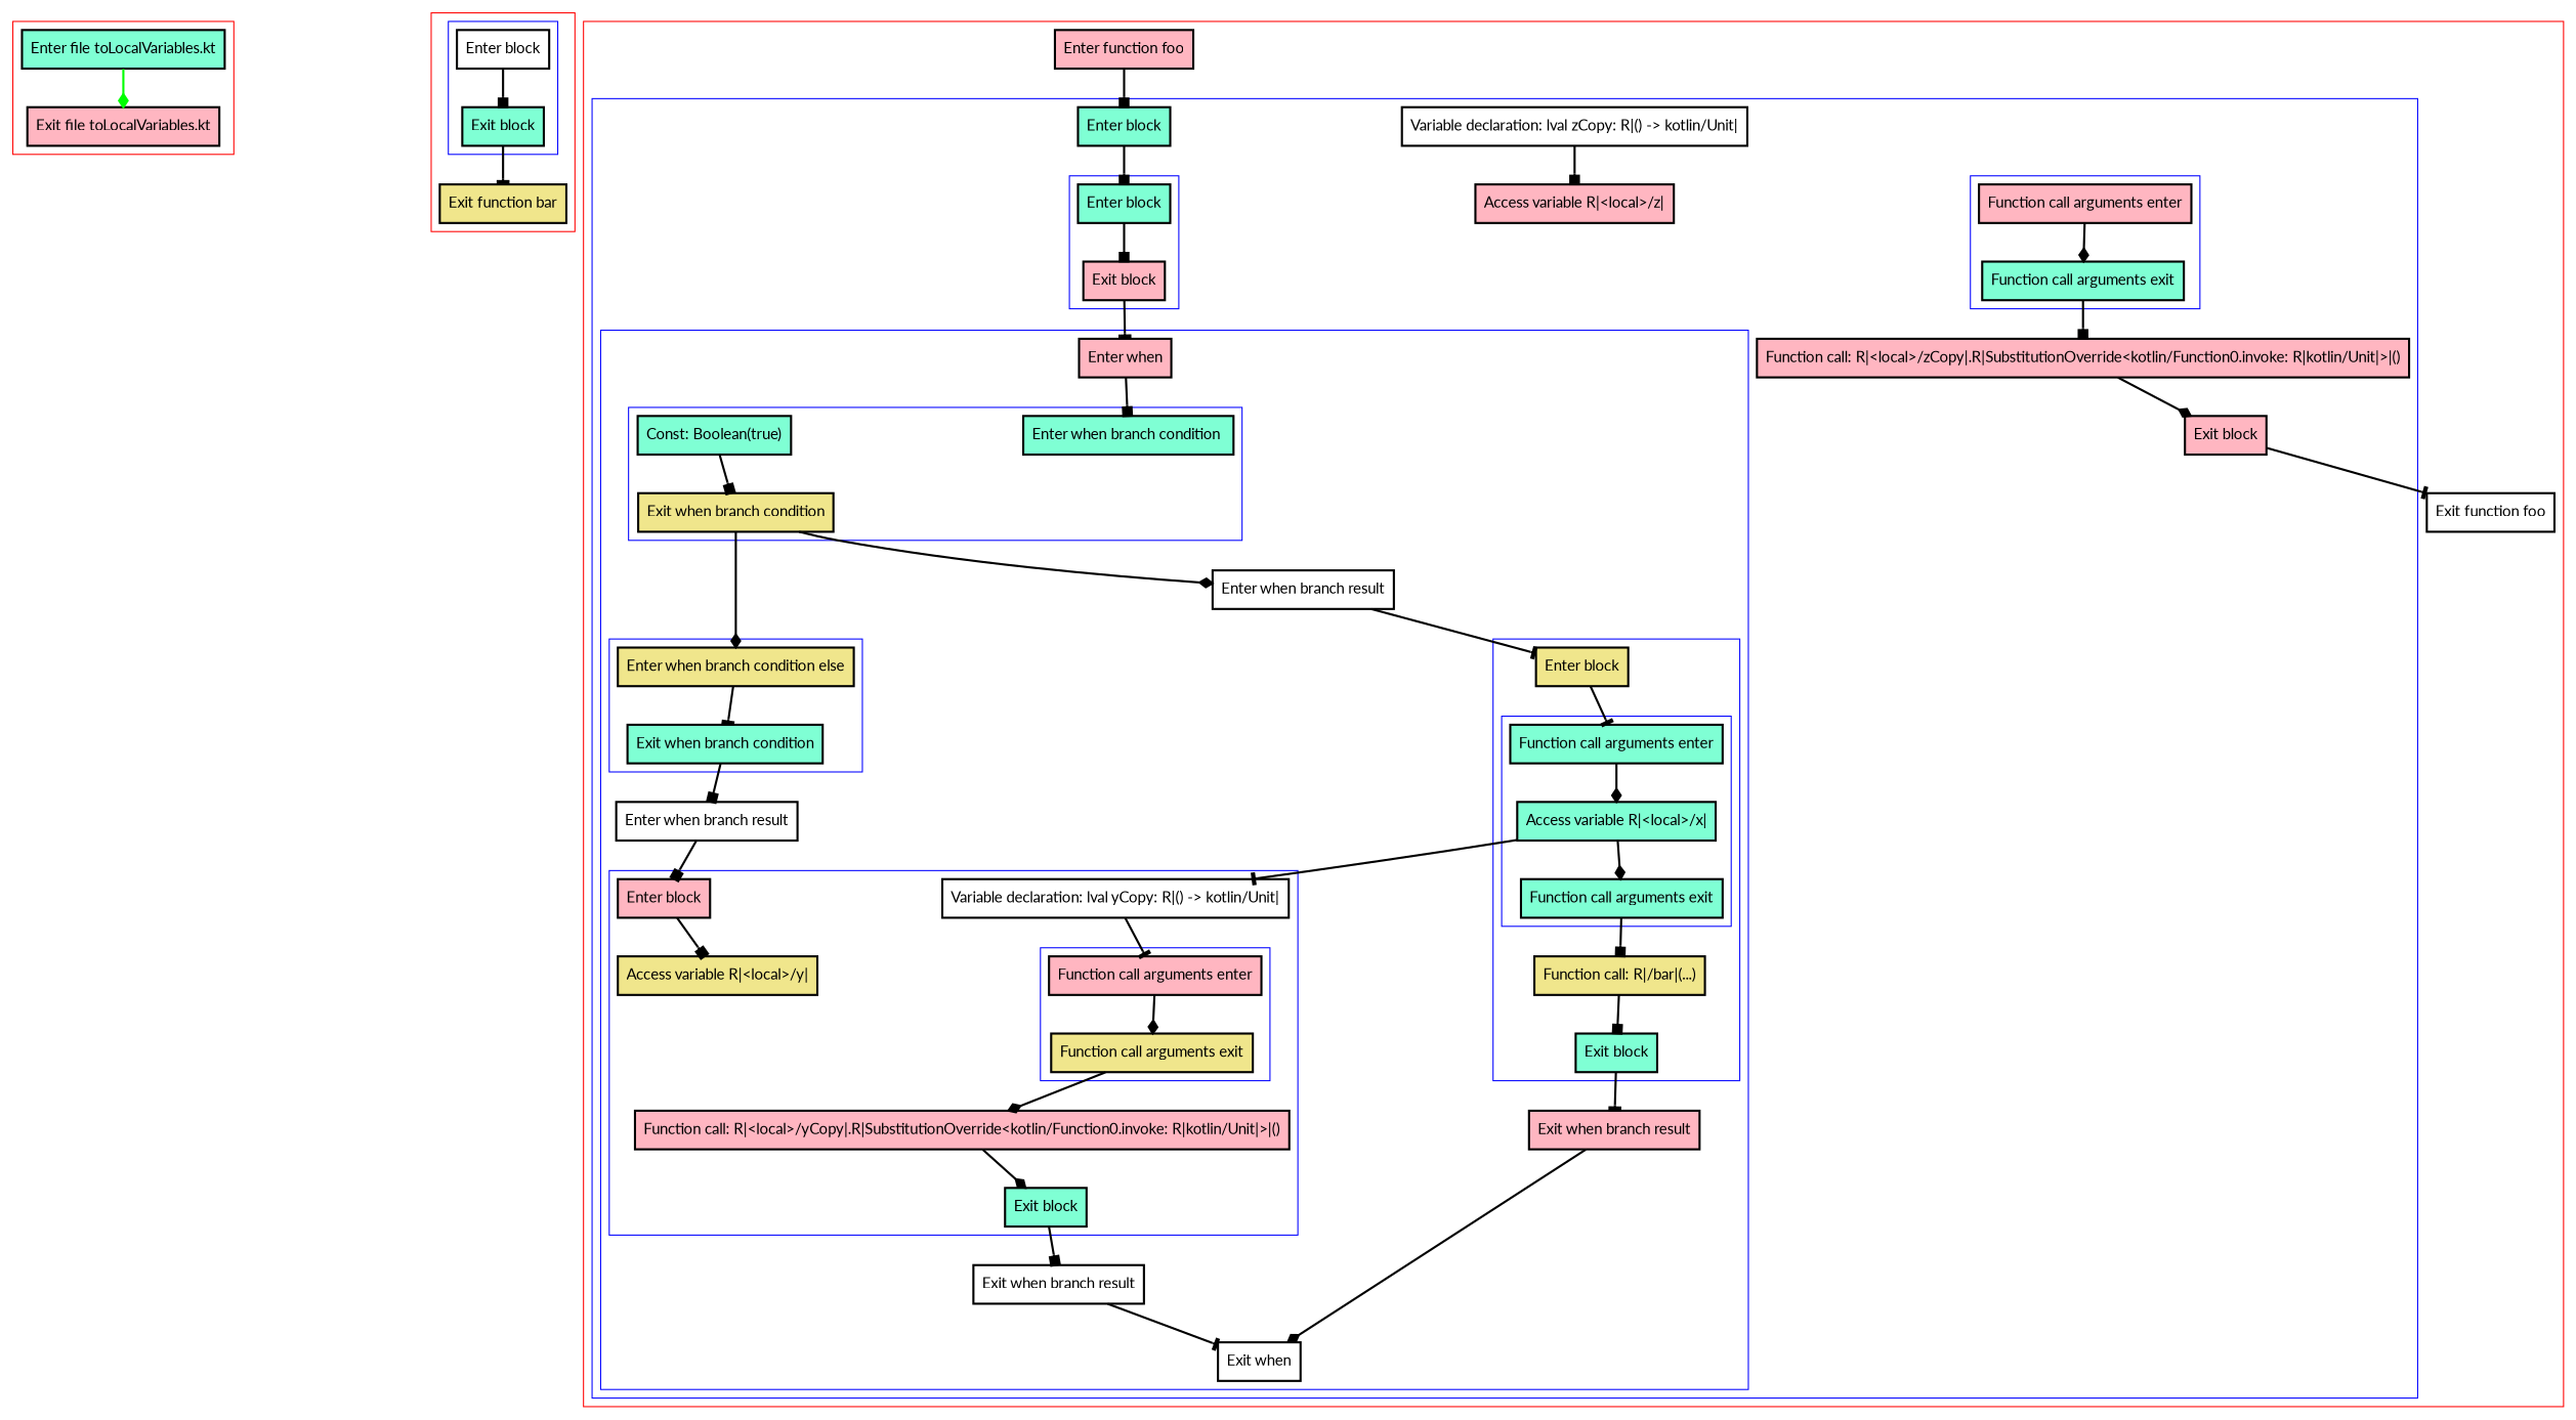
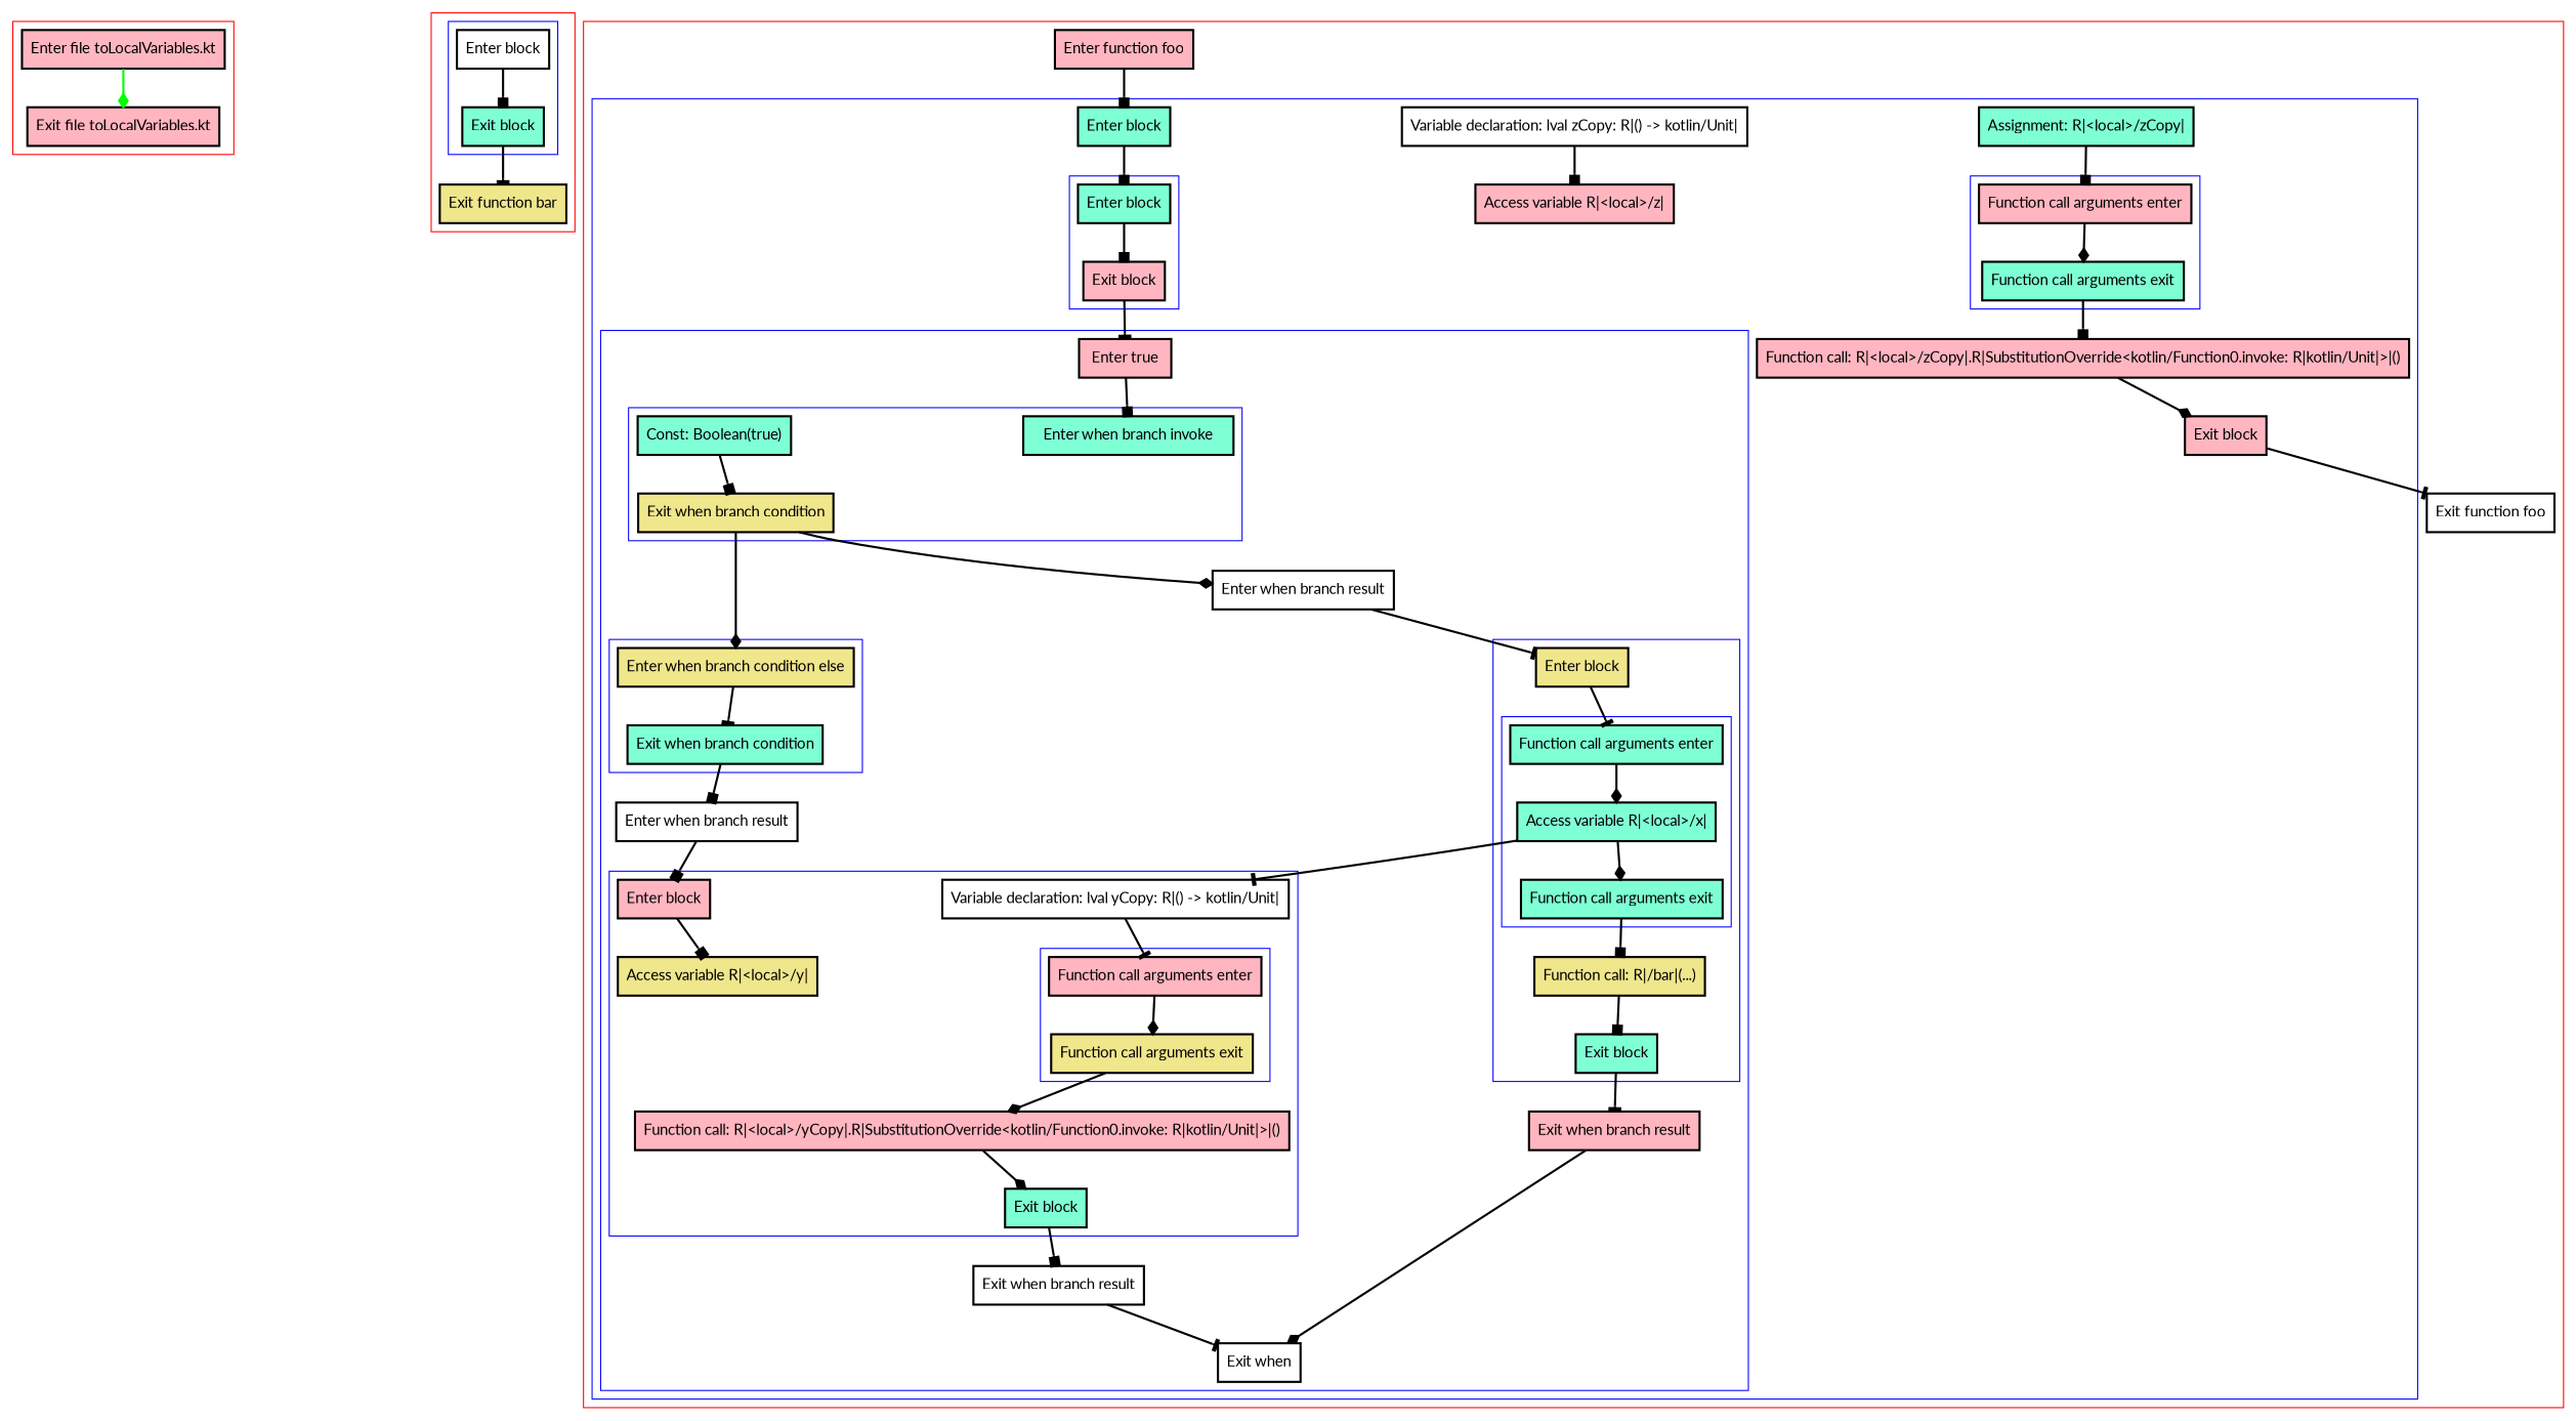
  digraph {
    fontname=Lato
    nodesep=3
    node [fillcolor=lightpink fontname=Lato penwidth=2 shape=box style=filled]
    edge [arrowhead=box fontname=Lato penwidth=2]
-   n1 [fillcolor=aquamarine label="Enter file toLocalVariables.kt"]
+   n1 [label="Enter file toLocalVariables.kt"]
    n2 [label="Exit file toLocalVariables.kt"]
    n3 [fillcolor=white label="Enter block"]
    n4 [fillcolor=aquamarine label="Exit block"]
    n5 [fillcolor=khaki label="Exit function bar"]
    n6 [fillcolor=aquamarine label="Enter block"]
    n7 [label="Exit block"]
-   n8 [fillcolor=aquamarine label="Enter when branch condition "]
+   n8 [fillcolor=aquamarine label="Enter when branch invoke"]
    n9 [fillcolor=aquamarine label="Const: Boolean(true)"]
    n10 [fillcolor=khaki label="Exit when branch condition"]
    n11 [fillcolor=khaki label="Enter when branch condition else"]
    n12 [fillcolor=aquamarine label="Exit when branch condition"]
    n13 [label="Function call arguments enter"]
    n14 [fillcolor=khaki label="Function call arguments exit"]
    n15 [label="Enter block"]
    n16 [fillcolor=khaki label="Access variable R|<local>/y|"]
    n17 [fillcolor=white label="Variable declaration: lval yCopy: R|() -> kotlin/Unit|"]
    n18 [label="Function call: R|<local>/yCopy|.R|SubstitutionOverride<kotlin/Function0.invoke: R|kotlin/Unit|>|()"]
    n19 [fillcolor=aquamarine label="Exit block"]
    n20 [fillcolor=aquamarine label="Function call arguments enter"]
    n21 [fillcolor=aquamarine label="Access variable R|<local>/x|"]
    n22 [fillcolor=aquamarine label="Function call arguments exit"]
    n23 [fillcolor=khaki label="Enter block"]
    n24 [fillcolor=khaki label="Function call: R|/bar|(...)"]
    n25 [fillcolor=aquamarine label="Exit block"]
-   n26 [label="Enter when"]
+   n26 [label="Enter true"]
    n27 [fillcolor=white label="Enter when branch result"]
    n28 [fillcolor=white label="Exit when branch result"]
    n29 [fillcolor=white label="Enter when branch result"]
    n30 [label="Exit when branch result"]
    n31 [fillcolor=white label="Exit when"]
    n32 [label="Function call arguments enter"]
    n33 [fillcolor=aquamarine label="Function call arguments exit"]
    n34 [fillcolor=aquamarine label="Enter block"]
    n35 [fillcolor=white label="Variable declaration: lval zCopy: R|() -> kotlin/Unit|"]
    n36 [label="Access variable R|<local>/z|"]
+   n37 [fillcolor=aquamarine label="Assignment: R|<local>/zCopy|"]
    n38 [label="Function call: R|<local>/zCopy|.R|SubstitutionOverride<kotlin/Function0.invoke: R|kotlin/Unit|>|()"]
    n39 [label="Exit block"]
    n40 [label="Enter function foo"]
    n41 [fillcolor=white label="Exit function foo"]
    subgraph cluster_1 {
      color=red
      n1
      n2
    }
    subgraph cluster_2 {
      color=red
      n5
      subgraph cluster_3 {
        color=blue
        n3
        n4
      }
    }
    subgraph cluster_4 {
      color=red
      n40
      n41
      subgraph cluster_5 {
        color=blue
        n34
        n35
        n36
+       n37
        n38
        n39
        subgraph cluster_6 {
          color=blue
          n6
          n7
        }
        subgraph cluster_7 {
          color=blue
          n26
          n27
          n28
          n29
          n30
          n31
          subgraph cluster_8 {
            color=blue
            n8
            n9
            n10
          }
          subgraph cluster_9 {
            color=blue
            n11
            n12
          }
          subgraph cluster_10 {
            color=blue
            n15
            n16
            n17
            n18
            n19
            subgraph cluster_11 {
              color=blue
              n13
              n14
            }
          }
          subgraph cluster_12 {
            color=blue
            n23
            n24
            n25
            subgraph cluster_13 {
              color=blue
              n20
              n21
              n22
            }
          }
        }
        subgraph cluster_14 {
          color=blue
          n32
          n33
        }
      }
    }
    n1 -> n2 [arrowhead=diamond color=green]
    n3 -> n4
    n4 -> n5 [arrowhead=tee]
    n6 -> n7
    n7 -> n26 [arrowhead=tee]
    n9 -> n10
    n10 -> n11 [arrowhead=diamond]
    n10 -> n29 [arrowhead=diamond]
    n11 -> n12 [arrowhead=tee]
    n12 -> n27
    n13 -> n14 [arrowhead=diamond]
    n14 -> n18 [arrowhead=diamond]
    n15 -> n16
    n17 -> n13 [arrowhead=tee]
    n18 -> n19 [arrowhead=diamond]
    n19 -> n28
    n20 -> n21 [arrowhead=diamond]
    n21 -> n17 [arrowhead=tee]
    n21 -> n22 [arrowhead=diamond]
    n22 -> n24
    n23 -> n20 [arrowhead=tee]
    n24 -> n25
    n25 -> n30 [arrowhead=tee]
    n26 -> n8
    n27 -> n15
    n28 -> n31 [arrowhead=tee]
    n29 -> n23 [arrowhead=tee]
    n30 -> n31 [arrowhead=diamond]
    n32 -> n33 [arrowhead=diamond]
    n33 -> n38
    n34 -> n6
    n35 -> n36
+   n37 -> n32
    n38 -> n39 [arrowhead=diamond]
    n39 -> n41 [arrowhead=tee]
    n40 -> n34
  }
